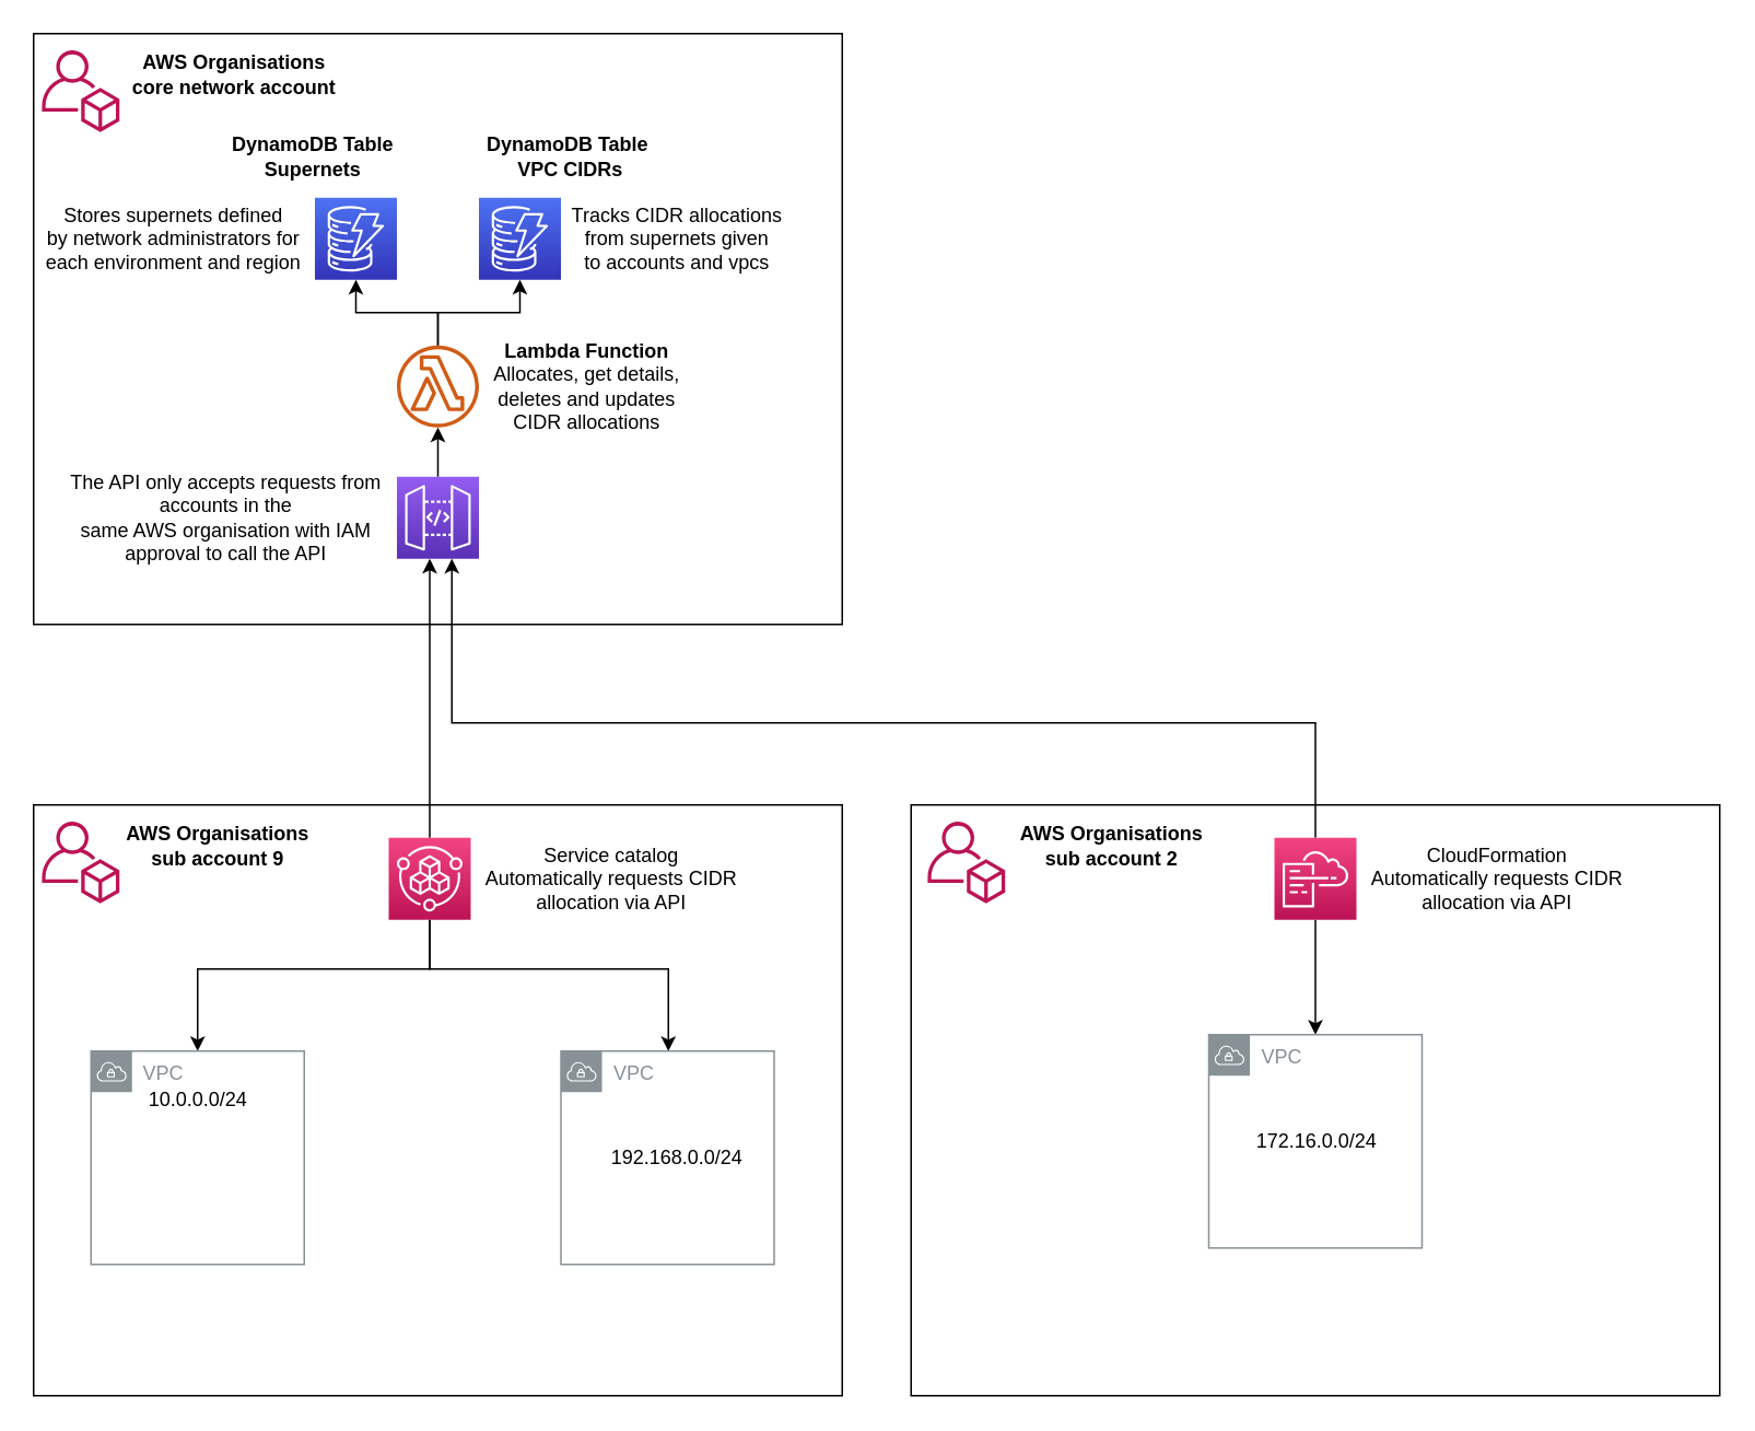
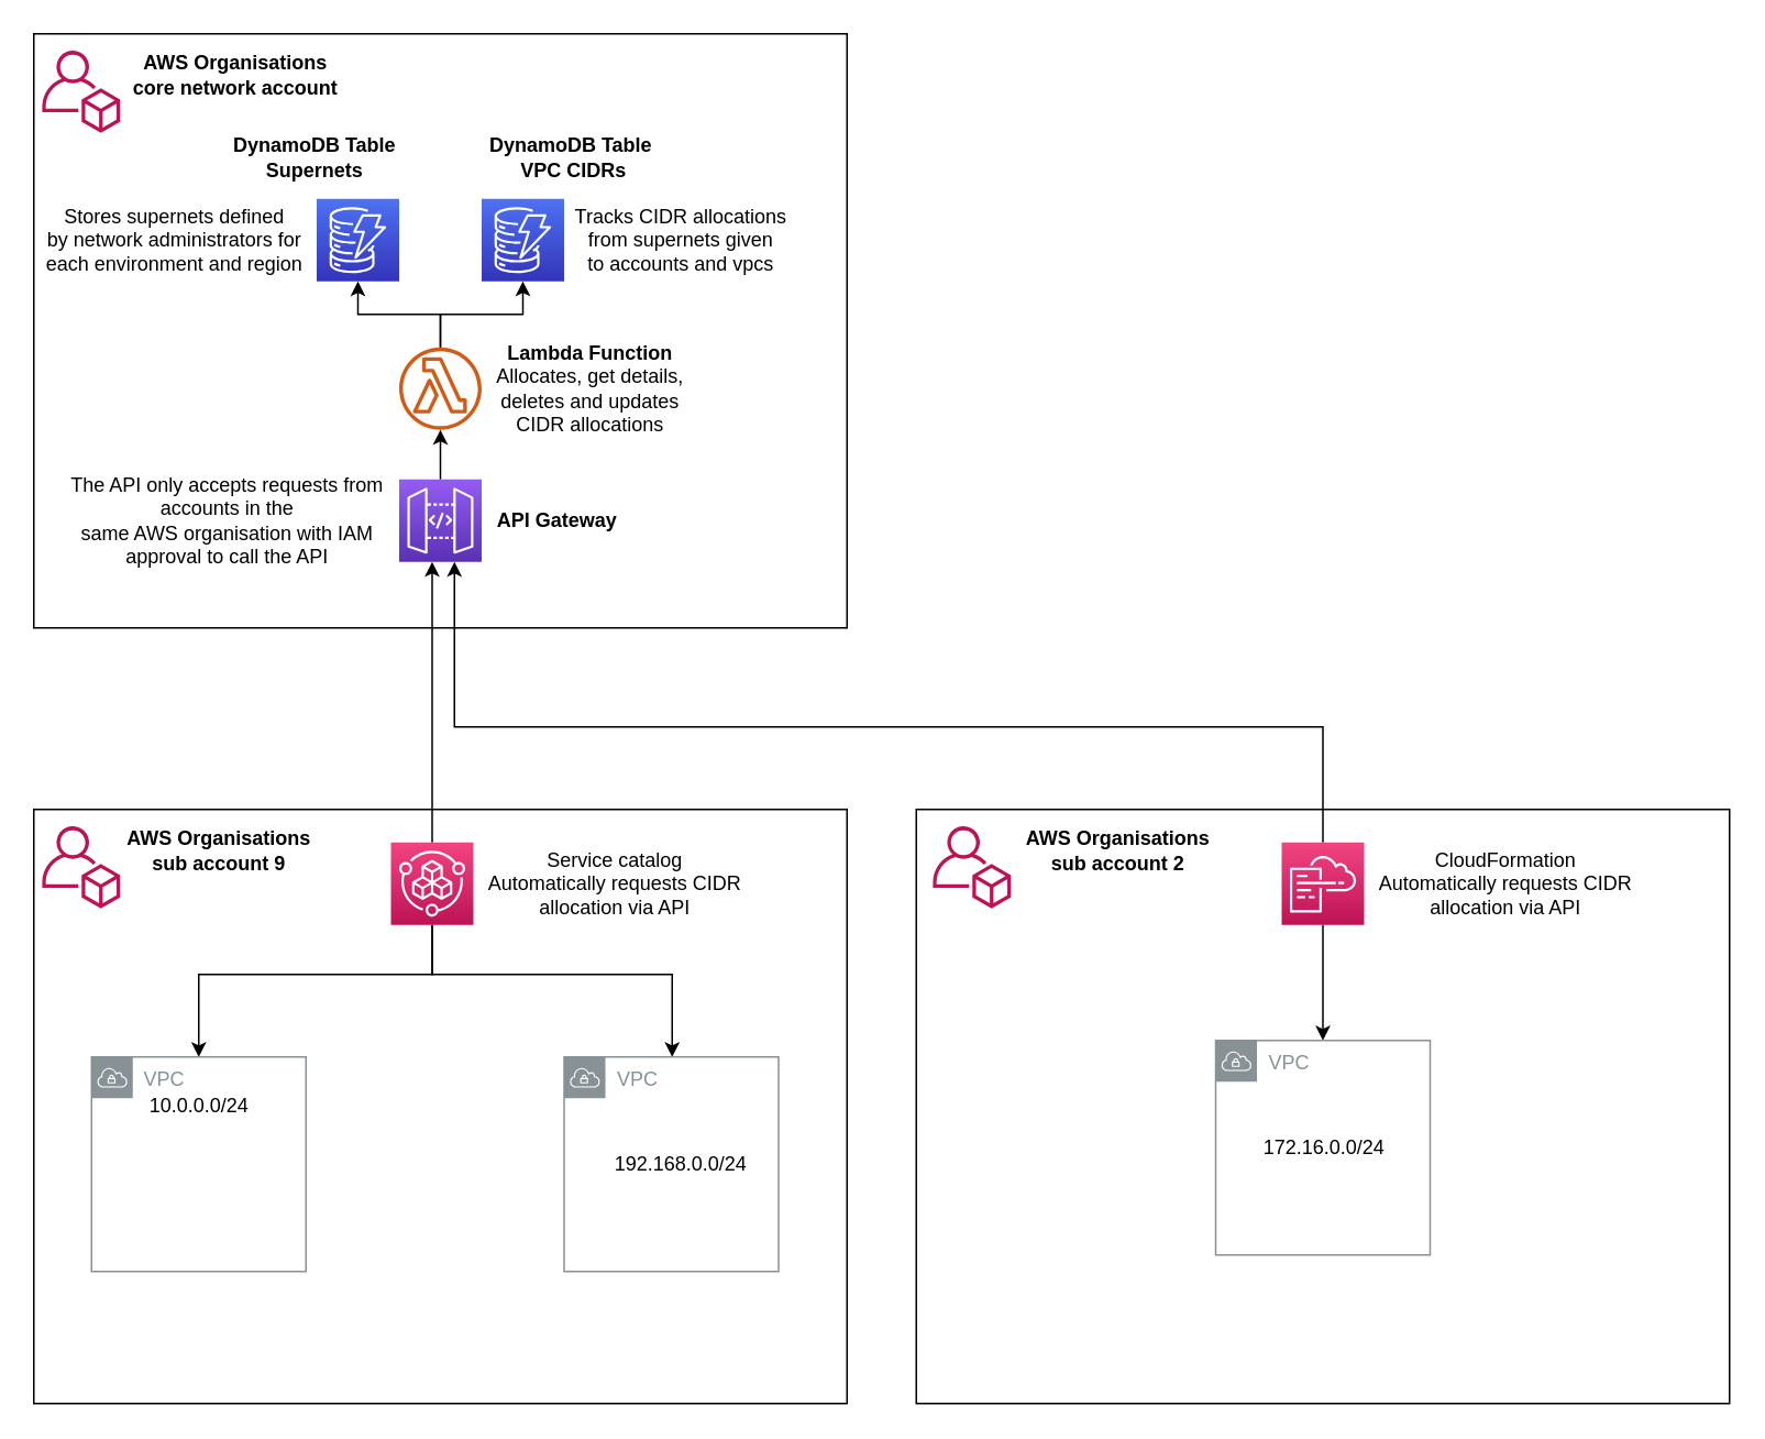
  <mxCell id="0" />
  <mxCell id="1" parent="0" />
  <mxCell id="2" value="" style="rounded=0;whiteSpace=wrap;html=1;" parent="1" vertex="1"><mxGeometry x="20" y="490" width="493" height="360" as="geometry" /></mxCell>
  <mxCell id="3" value="" style="rounded=0;whiteSpace=wrap;html=1;" parent="1" vertex="1"><mxGeometry x="20" y="20" width="493" height="360" as="geometry" /></mxCell>
  <mxCell id="4" value="" style="outlineConnect=0;fontColor=#232F3E;gradientColor=none;fillColor=#BC1356;strokeColor=none;dashed=0;verticalLabelPosition=bottom;verticalAlign=top;align=center;html=1;fontSize=12;fontStyle=0;aspect=fixed;pointerEvents=1;shape=mxgraph.aws4.organizations_account;" parent="1" vertex="1"><mxGeometry x="25" y="30" width="47.44" height="50" as="geometry" /></mxCell>
  <mxCell id="5" value="&lt;b&gt;AWS Organisations &lt;br&gt;core network account&lt;/b&gt;" style="text;html=1;align=center;verticalAlign=middle;resizable=0;points=[];autosize=1;" parent="1" vertex="1"><mxGeometry x="72.44" y="30" width="140" height="30" as="geometry" /></mxCell>
  <mxCell id="6" style="edgeStyle=orthogonalEdgeStyle;rounded=0;orthogonalLoop=1;jettySize=auto;html=1;" parent="1" target="17" edge="1"><mxGeometry relative="1" as="geometry"><Array as="points"><mxPoint x="262" y="380" /><mxPoint x="262" y="380" /></Array><mxPoint x="261.5" y="510" as="sourcePoint" /></mxGeometry></mxCell>
  <mxCell id="7" value="" style="outlineConnect=0;fontColor=#232F3E;gradientColor=none;fillColor=#BC1356;strokeColor=none;dashed=0;verticalLabelPosition=bottom;verticalAlign=top;align=center;html=1;fontSize=12;fontStyle=0;aspect=fixed;pointerEvents=1;shape=mxgraph.aws4.organizations_account;" parent="1" vertex="1"><mxGeometry x="25" y="500" width="47.44" height="50" as="geometry" /></mxCell>
  <mxCell id="8" value="&lt;b&gt;AWS Organisations &lt;br&gt;sub account 9&lt;/b&gt;" style="text;html=1;align=center;verticalAlign=middle;resizable=0;points=[];autosize=1;" parent="1" vertex="1"><mxGeometry x="66.5" y="500" width="130" height="30" as="geometry" /></mxCell>
  <mxCell id="9" value="" style="outlineConnect=0;fontColor=#232F3E;gradientColor=#4D72F3;gradientDirection=north;fillColor=#3334B9;strokeColor=#ffffff;dashed=0;verticalLabelPosition=bottom;verticalAlign=top;align=center;html=1;fontSize=12;fontStyle=0;aspect=fixed;shape=mxgraph.aws4.resourceIcon;resIcon=mxgraph.aws4.dynamodb;" parent="1" vertex="1"><mxGeometry x="191.5" y="120" width="50" height="50" as="geometry" /></mxCell>
  <mxCell id="10" value="" style="outlineConnect=0;fontColor=#232F3E;gradientColor=#4D72F3;gradientDirection=north;fillColor=#3334B9;strokeColor=#ffffff;dashed=0;verticalLabelPosition=bottom;verticalAlign=top;align=center;html=1;fontSize=12;fontStyle=0;aspect=fixed;shape=mxgraph.aws4.resourceIcon;resIcon=mxgraph.aws4.dynamodb;" parent="1" vertex="1"><mxGeometry x="291.5" y="120" width="50" height="50" as="geometry" /></mxCell>
  <mxCell id="11" value="&lt;b&gt;DynamoDB Table &lt;br&gt;Supernets&lt;/b&gt;" style="text;html=1;align=center;verticalAlign=middle;resizable=0;points=[];autosize=1;" parent="1" vertex="1"><mxGeometry x="135.44" y="80" width="110" height="30" as="geometry" /></mxCell>
  <mxCell id="12" value="&lt;b&gt;DynamoDB Table&amp;nbsp;&lt;br&gt;VPC CIDRs&lt;/b&gt;" style="text;html=1;align=center;verticalAlign=middle;resizable=0;points=[];autosize=1;" parent="1" vertex="1"><mxGeometry x="286.5" y="80" width="120" height="30" as="geometry" /></mxCell>
  <mxCell id="13" style="edgeStyle=orthogonalEdgeStyle;rounded=0;orthogonalLoop=1;jettySize=auto;html=1;" parent="1" source="15" target="9" edge="1"><mxGeometry relative="1" as="geometry" /></mxCell>
  <mxCell id="14" style="edgeStyle=orthogonalEdgeStyle;rounded=0;orthogonalLoop=1;jettySize=auto;html=1;entryX=0.5;entryY=1;entryDx=0;entryDy=0;entryPerimeter=0;" parent="1" source="15" target="10" edge="1"><mxGeometry relative="1" as="geometry"><Array as="points"><mxPoint x="267" y="190" /><mxPoint x="317" y="190" /></Array></mxGeometry></mxCell>
  <mxCell id="15" value="" style="outlineConnect=0;fontColor=#232F3E;gradientColor=none;fillColor=#D05C17;strokeColor=none;dashed=0;verticalLabelPosition=bottom;verticalAlign=top;align=center;html=1;fontSize=12;fontStyle=0;aspect=fixed;pointerEvents=1;shape=mxgraph.aws4.lambda_function;" parent="1" vertex="1"><mxGeometry x="241.5" y="210" width="50" height="50" as="geometry" /></mxCell>
  <mxCell id="16" style="edgeStyle=orthogonalEdgeStyle;rounded=0;orthogonalLoop=1;jettySize=auto;html=1;" parent="1" source="17" target="15" edge="1"><mxGeometry relative="1" as="geometry" /></mxCell>
  <mxCell id="17" value="" style="outlineConnect=0;fontColor=#232F3E;gradientColor=#945DF2;gradientDirection=north;fillColor=#5A30B5;strokeColor=#ffffff;dashed=0;verticalLabelPosition=bottom;verticalAlign=top;align=center;html=1;fontSize=12;fontStyle=0;aspect=fixed;shape=mxgraph.aws4.resourceIcon;resIcon=mxgraph.aws4.api_gateway;" parent="1" vertex="1"><mxGeometry x="241.5" y="290" width="50" height="50" as="geometry" /></mxCell>
  <mxCell id="18" value="&lt;div style=&quot;text-align: center&quot;&gt;&lt;br&gt;&lt;/div&gt;" style="text;whiteSpace=wrap;html=1;" parent="1" vertex="1"><mxGeometry x="291.5" y="200" width="120" height="30" as="geometry" /></mxCell>
+ <mxCell id="19" value="&lt;b&gt;API Gateway&lt;/b&gt;" style="text;html=1;align=center;verticalAlign=middle;resizable=0;points=[];autosize=1;" parent="1" vertex="1"><mxGeometry x="291.5" y="305" width="90" height="20" as="geometry" /></mxCell>
  <mxCell id="20" style="edgeStyle=orthogonalEdgeStyle;rounded=0;orthogonalLoop=1;jettySize=auto;html=1;" parent="1" target="29" edge="1"><mxGeometry relative="1" as="geometry"><Array as="points"><mxPoint x="262" y="590" /><mxPoint x="120" y="590" /></Array><mxPoint x="261.5" y="560" as="sourcePoint" /></mxGeometry></mxCell>
  <mxCell id="21" style="edgeStyle=orthogonalEdgeStyle;rounded=0;orthogonalLoop=1;jettySize=auto;html=1;" parent="1" target="30" edge="1"><mxGeometry relative="1" as="geometry"><Array as="points"><mxPoint x="262" y="590" /><mxPoint x="407" y="590" /></Array><mxPoint x="261.5" y="560" as="sourcePoint" /></mxGeometry></mxCell>
  <mxCell id="22" value="" style="rounded=0;whiteSpace=wrap;html=1;" parent="1" vertex="1"><mxGeometry x="555" y="490" width="493" height="360" as="geometry" /></mxCell>
  <mxCell id="23" value="" style="outlineConnect=0;fontColor=#232F3E;gradientColor=none;fillColor=#BC1356;strokeColor=none;dashed=0;verticalLabelPosition=bottom;verticalAlign=top;align=center;html=1;fontSize=12;fontStyle=0;aspect=fixed;pointerEvents=1;shape=mxgraph.aws4.organizations_account;" parent="1" vertex="1"><mxGeometry x="565" y="500" width="47.44" height="50" as="geometry" /></mxCell>
  <mxCell id="24" value="&lt;b&gt;AWS Organisations &lt;br&gt;sub account 2&lt;/b&gt;" style="text;html=1;align=center;verticalAlign=middle;resizable=0;points=[];autosize=1;" parent="1" vertex="1"><mxGeometry x="612.44" y="500" width="130" height="30" as="geometry" /></mxCell>
  <mxCell id="25" style="edgeStyle=orthogonalEdgeStyle;rounded=0;orthogonalLoop=1;jettySize=auto;html=1;" parent="1" source="27" target="17" edge="1"><mxGeometry relative="1" as="geometry"><Array as="points"><mxPoint x="802" y="440" /><mxPoint x="275" y="440" /></Array></mxGeometry></mxCell>
  <mxCell id="26" style="edgeStyle=orthogonalEdgeStyle;rounded=0;orthogonalLoop=1;jettySize=auto;html=1;" parent="1" source="27" target="35" edge="1"><mxGeometry relative="1" as="geometry" /></mxCell>
  <mxCell id="27" value="" style="outlineConnect=0;fontColor=#232F3E;gradientColor=#F34482;gradientDirection=north;fillColor=#BC1356;strokeColor=#ffffff;dashed=0;verticalLabelPosition=bottom;verticalAlign=top;align=center;html=1;fontSize=12;fontStyle=0;aspect=fixed;shape=mxgraph.aws4.resourceIcon;resIcon=mxgraph.aws4.cloudformation;" parent="1" vertex="1"><mxGeometry x="776.5" y="510" width="50" height="50" as="geometry" /></mxCell>
  <mxCell id="28" value="The API only accepts requests from &lt;br&gt;accounts in the &lt;br&gt;same AWS organisation with IAM&lt;br&gt;approval to call the API" style="text;html=1;align=center;verticalAlign=middle;resizable=0;points=[];autosize=1;" parent="1" vertex="1"><mxGeometry x="36.5" y="285" width="200" height="60" as="geometry" /></mxCell>
  <mxCell id="29" value="VPC" style="outlineConnect=0;gradientColor=none;html=1;whiteSpace=wrap;fontSize=12;fontStyle=0;shape=mxgraph.aws4.group;grIcon=mxgraph.aws4.group_vpc;strokeColor=#879196;fillColor=none;verticalAlign=top;align=left;spacingLeft=30;fontColor=#879196;dashed=0;" parent="1" vertex="1"><mxGeometry x="55" y="640" width="130" height="130" as="geometry" /></mxCell>
  <mxCell id="30" value="VPC" style="outlineConnect=0;gradientColor=none;html=1;whiteSpace=wrap;fontSize=12;fontStyle=0;shape=mxgraph.aws4.group;grIcon=mxgraph.aws4.group_vpc;strokeColor=#879196;fillColor=none;verticalAlign=top;align=left;spacingLeft=30;fontColor=#879196;dashed=0;" parent="1" vertex="1"><mxGeometry x="341.5" y="640" width="130" height="130" as="geometry" /></mxCell>
  <mxCell id="31" value="Stores supernets defined &lt;br&gt;by network administrators for&lt;br&gt;each environment and region" style="text;html=1;align=center;verticalAlign=middle;resizable=0;points=[];autosize=1;" parent="1" vertex="1"><mxGeometry x="20" y="120" width="170" height="50" as="geometry" /></mxCell>
  <mxCell id="32" value="Tracks CIDR allocations &lt;br&gt;from supernets given&lt;br&gt;to accounts and vpcs" style="text;html=1;align=center;verticalAlign=middle;resizable=0;points=[];autosize=1;" parent="1" vertex="1"><mxGeometry x="341.5" y="120" width="140" height="50" as="geometry" /></mxCell>
  <mxCell id="33" value="Service catalog&lt;br&gt;Automatically requests CIDR &lt;br&gt;allocation via API" style="text;html=1;align=center;verticalAlign=middle;resizable=0;points=[];autosize=1;" parent="1" vertex="1"><mxGeometry x="286.5" y="510" width="170" height="50" as="geometry" /></mxCell>
  <mxCell id="34" value="CloudFormation&lt;br&gt;Automatically requests CIDR &lt;br&gt;allocation via API" style="text;html=1;align=center;verticalAlign=middle;resizable=0;points=[];autosize=1;" parent="1" vertex="1"><mxGeometry x="826.5" y="510" width="170" height="50" as="geometry" /></mxCell>
  <mxCell id="35" value="VPC" style="outlineConnect=0;gradientColor=none;html=1;whiteSpace=wrap;fontSize=12;fontStyle=0;shape=mxgraph.aws4.group;grIcon=mxgraph.aws4.group_vpc;strokeColor=#879196;fillColor=none;verticalAlign=top;align=left;spacingLeft=30;fontColor=#879196;dashed=0;" parent="1" vertex="1"><mxGeometry x="736.5" y="630" width="130" height="130" as="geometry" /></mxCell>
  <mxCell id="36" value="&lt;span style=&quot;font-family: &amp;#34;helvetica&amp;#34;&quot;&gt;&lt;b&gt;Lambda Function&lt;/b&gt;&lt;/span&gt;&lt;br&gt;Allocates, get details,&lt;br&gt;deletes and updates&lt;br&gt;CIDR allocations" style="text;html=1;align=center;verticalAlign=middle;resizable=0;points=[];autosize=1;" parent="1" vertex="1"><mxGeometry x="291.5" y="205" width="130" height="60" as="geometry" /></mxCell>
  <mxCell id="37" value="10.0.0.0/24" style="text;html=1;align=center;verticalAlign=middle;resizable=0;points=[];autosize=1;" vertex="1" parent="1"><mxGeometry x="80" y="660" width="80" height="20" as="geometry" /></mxCell>
  <mxCell id="38" value="192.168.0.0/24" style="text;html=1;align=center;verticalAlign=middle;resizable=0;points=[];autosize=1;" vertex="1" parent="1"><mxGeometry x="361.5" y="695" width="100" height="20" as="geometry" /></mxCell>
  <mxCell id="39" value="&lt;span style=&quot;color: rgba(0 , 0 , 0 , 0) ; font-family: monospace ; font-size: 0px&quot;&gt;%3CmxGraphModel%3E%3Croot%3E%3CmxCell%20id%3D%220%22%2F%3E%3CmxCell%20id%3D%221%22%20parent%3D%220%22%2F%3E%3CmxCell%20id%3D%222%22%20value%3D%2210.0.0.0%2F24%22%20style%3D%22text%3Bhtml%3D1%3Balign%3Dcenter%3BverticalAlign%3Dmiddle%3Bresizable%3D0%3Bpoints%3D%5B%5D%3Bautosize%3D1%3B%22%20vertex%3D%221%22%20parent%3D%221%22%3E%3CmxGeometry%20x%3D%22-225%22%20y%3D%22815%22%20width%3D%2280%22%20height%3D%2220%22%20as%3D%22geometry%22%2F%3E%3C%2FmxCell%3E%3C%2Froot%3E%3C%2FmxGraphModel%3E&lt;/span&gt;" style="text;html=1;align=center;verticalAlign=middle;resizable=0;points=[];autosize=1;" vertex="1" parent="1"><mxGeometry x="725" y="300" width="20" height="20" as="geometry" /></mxCell>
  <mxCell id="40" value="172.16.0.0/24" style="text;html=1;align=center;verticalAlign=middle;resizable=0;points=[];autosize=1;" vertex="1" parent="1"><mxGeometry x="756.5" y="685" width="90" height="20" as="geometry" /></mxCell>
  <mxCell id="41" value="" style="outlineConnect=0;fontColor=#232F3E;gradientColor=#F34482;gradientDirection=north;fillColor=#BC1356;strokeColor=#ffffff;dashed=0;verticalLabelPosition=bottom;verticalAlign=top;align=center;html=1;fontSize=12;fontStyle=0;aspect=fixed;shape=mxgraph.aws4.resourceIcon;resIcon=mxgraph.aws4.service_catalog;" vertex="1" parent="1"><mxGeometry x="236.5" y="510" width="50" height="50" as="geometry" /></mxCell>
